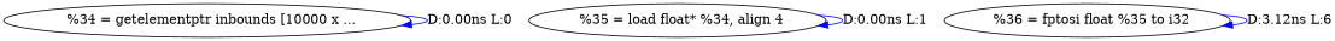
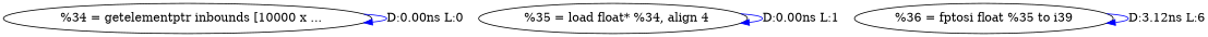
  digraph {
    edge [color=blue]
    n1 [label="  %34 = getelementptr inbounds [10000 x ..."]
    n2 [label="  %35 = load float* %34, align 4"]
-   n3 [label="  %36 = fptosi float %35 to i32"]
+   n3 [label="%36 = fptosi float %35 to i39"]
    n1 -> n1 [label="D:0.00ns L:0"]
    n2 -> n2 [label="D:0.00ns L:1"]
    n3 -> n3 [label="D:3.12ns L:6"]
  }
